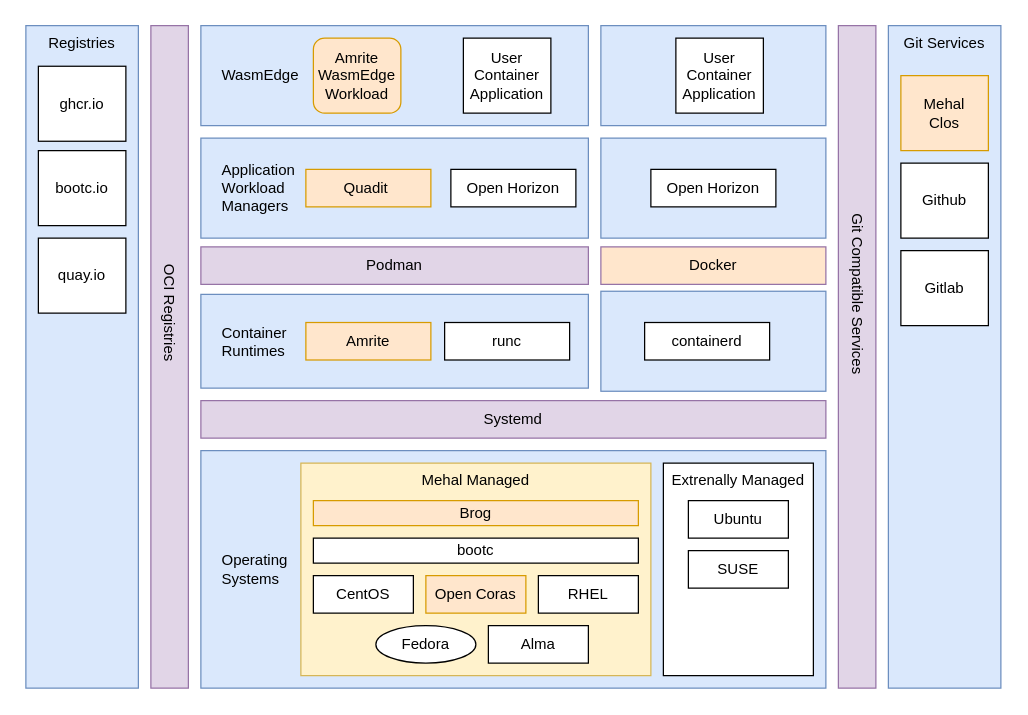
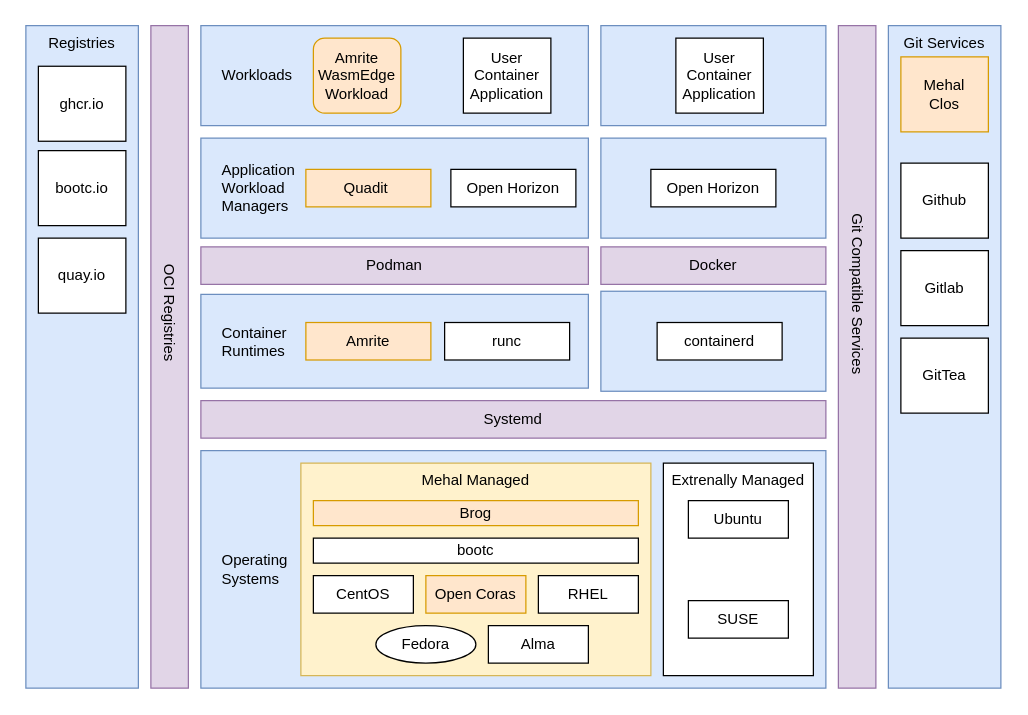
  <mxCell id="0" />
  <mxCell id="1" parent="0" />
  <mxCell id="2" value="" style="rounded=0;whiteSpace=wrap;html=1;align=left;spacingTop=0;spacingRight=-12;spacingLeft=15;fillColor=#dae8fc;strokeColor=#6c8ebf;" parent="1" vertex="1"><mxGeometry x="480" y="110" width="180" height="80" as="geometry" /></mxCell>
  <mxCell id="3" value="" style="rounded=0;whiteSpace=wrap;html=1;align=left;spacingTop=0;spacingRight=-12;spacingLeft=15;fillColor=#dae8fc;strokeColor=#6c8ebf;" parent="1" vertex="1"><mxGeometry x="480" y="20" width="180" height="80" as="geometry" /></mxCell>
  <mxCell id="4" value="Operating&amp;nbsp;&lt;div&gt;Systems&lt;/div&gt;" style="rounded=0;whiteSpace=wrap;html=1;align=left;spacingTop=0;spacingRight=-12;spacingLeft=15;fillColor=#dae8fc;strokeColor=#6c8ebf;" parent="1" vertex="1"><mxGeometry x="160" y="360" width="500" height="190" as="geometry" /></mxCell>
  <mxCell id="5" value="Mehal Managed" style="rounded=0;whiteSpace=wrap;html=1;verticalAlign=top;fillColor=#fff2cc;strokeColor=#d6b656;" parent="1" vertex="1"><mxGeometry x="240" y="370" width="280" height="170" as="geometry" /></mxCell>
- <mxCell id="6" value="WasmEdge" style="rounded=0;whiteSpace=wrap;html=1;align=left;spacingTop=0;spacingRight=-12;spacingLeft=15;fillColor=#dae8fc;strokeColor=#6c8ebf;" parent="1" vertex="1"><mxGeometry x="160" y="20" width="310" height="80" as="geometry" /></mxCell>
+ <mxCell id="6" value="Workloads" style="rounded=0;whiteSpace=wrap;html=1;align=left;spacingTop=0;spacingRight=-12;spacingLeft=15;fillColor=#dae8fc;strokeColor=#6c8ebf;" parent="1" vertex="1"><mxGeometry x="160" y="20" width="310" height="80" as="geometry" /></mxCell>
  <mxCell id="7" value="User&lt;div&gt;Container&lt;br&gt;&lt;div&gt;Application&lt;/div&gt;&lt;/div&gt;" style="rounded=0;whiteSpace=wrap;html=1;" parent="1" vertex="1"><mxGeometry x="540" y="30" width="70" height="60" as="geometry" /></mxCell>
  <mxCell id="8" value="Extrenally Managed" style="rounded=0;whiteSpace=wrap;html=1;verticalAlign=top;" parent="1" vertex="1"><mxGeometry x="530" y="370" width="120" height="170" as="geometry" /></mxCell>
  <mxCell id="9" value="bootc" style="rounded=0;whiteSpace=wrap;html=1;" parent="1" vertex="1"><mxGeometry x="250" y="430" width="260" height="20" as="geometry" /></mxCell>
  <mxCell id="10" value="Brog" style="rounded=0;whiteSpace=wrap;html=1;fillColor=#ffe6cc;strokeColor=#d79b00;" parent="1" vertex="1"><mxGeometry x="250" y="400" width="260" height="20" as="geometry" /></mxCell>
  <mxCell id="11" value="Ubuntu" style="rounded=0;whiteSpace=wrap;html=1;" parent="1" vertex="1"><mxGeometry x="550" y="400" width="80" height="30" as="geometry" /></mxCell>
  <mxCell id="12" value="Systemd" style="rounded=0;whiteSpace=wrap;html=1;align=center;spacingTop=0;spacingRight=0;spacingLeft=0;fillColor=#e1d5e7;strokeColor=#9673a6;" parent="1" vertex="1"><mxGeometry x="160" y="320" width="500" height="30" as="geometry" /></mxCell>
  <mxCell id="13" value="Container&amp;nbsp;&lt;div&gt;Runtimes&lt;/div&gt;" style="rounded=0;whiteSpace=wrap;html=1;align=left;spacingTop=0;spacingRight=0;spacingLeft=15;verticalAlign=middle;fillColor=#dae8fc;strokeColor=#6c8ebf;" parent="1" vertex="1"><mxGeometry x="160" y="235" width="310" height="75" as="geometry" /></mxCell>
  <mxCell id="14" value="Git Services" style="rounded=0;whiteSpace=wrap;html=1;align=center;spacingTop=0;spacingRight=0;spacingLeft=0;verticalAlign=top;fillColor=#dae8fc;strokeColor=#6c8ebf;" parent="1" vertex="1"><mxGeometry x="710" y="20" width="90" height="530" as="geometry" /></mxCell>
- <mxCell id="15" value="Mehal&lt;div&gt;Clos&lt;/div&gt;" style="rounded=0;whiteSpace=wrap;html=1;fillColor=#ffe6cc;strokeColor=#d79b00;" parent="1" vertex="1"><mxGeometry x="720" y="60" width="70" height="60" as="geometry" /></mxCell>
+ <mxCell id="15" value="Mehal&lt;div&gt;Clos&lt;/div&gt;" style="rounded=0;whiteSpace=wrap;html=1;fillColor=#ffe6cc;strokeColor=#d79b00;" parent="1" vertex="1"><mxGeometry x="720" y="45" width="70" height="60" as="geometry" /></mxCell>
  <mxCell id="16" value="Github" style="rounded=0;whiteSpace=wrap;html=1;" parent="1" vertex="1"><mxGeometry x="720" y="130" width="70" height="60" as="geometry" /></mxCell>
  <mxCell id="17" value="Gitlab" style="rounded=0;whiteSpace=wrap;html=1;" parent="1" vertex="1"><mxGeometry x="720" y="200" width="70" height="60" as="geometry" /></mxCell>
- <mxCell id="19" value="SUSE" style="rounded=0;whiteSpace=wrap;html=1;" parent="1" vertex="1"><mxGeometry x="550" y="440" width="80" height="30" as="geometry" /></mxCell>
+ <mxCell id="18" value="GitTea" style="rounded=0;whiteSpace=wrap;html=1;" parent="1" vertex="1"><mxGeometry x="720" y="270" width="70" height="60" as="geometry" /></mxCell>
+ <mxCell id="19" value="SUSE" style="rounded=0;whiteSpace=wrap;html=1;" parent="1" vertex="1"><mxGeometry x="550" y="480" width="80" height="30" as="geometry" /></mxCell>
  <mxCell id="20" value="Amrite" style="rounded=0;whiteSpace=wrap;html=1;fillColor=#ffe6cc;strokeColor=#d79b00;" parent="1" vertex="1"><mxGeometry x="244" y="257.5" width="100" height="30" as="geometry" /></mxCell>
  <mxCell id="21" value="" style="rounded=0;whiteSpace=wrap;html=1;align=center;spacingTop=0;spacingRight=0;spacingLeft=0;fillColor=#e1d5e7;strokeColor=#9673a6;direction=south;" parent="1" vertex="1"><mxGeometry x="670" y="20" width="30" height="530" as="geometry" /></mxCell>
  <mxCell id="22" value="Open Coras" style="rounded=0;whiteSpace=wrap;html=1;fillColor=#ffe6cc;strokeColor=#d79b00;" parent="1" vertex="1"><mxGeometry x="340" y="460" width="80" height="30" as="geometry" /></mxCell>
  <mxCell id="23" value="RHEL" style="rounded=0;whiteSpace=wrap;html=1;" parent="1" vertex="1"><mxGeometry x="430" y="460" width="80" height="30" as="geometry" /></mxCell>
  <mxCell id="24" value="CentOS" style="rounded=0;whiteSpace=wrap;html=1;" parent="1" vertex="1"><mxGeometry x="250" y="460" width="80" height="30" as="geometry" /></mxCell>
  <mxCell id="25" value="Fedora" style="ellipse;whiteSpace=wrap;html=1;" parent="1" vertex="1"><mxGeometry x="300" y="500" width="80" height="30" as="geometry" /></mxCell>
  <mxCell id="26" value="Alma" style="rounded=0;whiteSpace=wrap;html=1;" parent="1" vertex="1"><mxGeometry x="390" y="500" width="80" height="30" as="geometry" /></mxCell>
  <mxCell id="27" value="runc" style="rounded=0;whiteSpace=wrap;html=1;" parent="1" vertex="1"><mxGeometry x="355" y="257.5" width="100" height="30" as="geometry" /></mxCell>
  <mxCell id="28" value="Application&amp;nbsp;&lt;div&gt;Workload&lt;/div&gt;&lt;div&gt;Managers&lt;/div&gt;" style="rounded=0;whiteSpace=wrap;html=1;align=left;spacingTop=0;spacingRight=-12;spacingLeft=15;fillColor=#dae8fc;strokeColor=#6c8ebf;" parent="1" vertex="1"><mxGeometry x="160" y="110" width="310" height="80" as="geometry" /></mxCell>
  <mxCell id="29" value="&lt;span style=&quot;background-color: transparent; color: light-dark(rgb(0, 0, 0), rgb(255, 255, 255));&quot;&gt;Quadit&amp;nbsp;&lt;/span&gt;" style="rounded=0;whiteSpace=wrap;html=1;fillColor=#ffe6cc;strokeColor=#d79b00;" parent="1" vertex="1"><mxGeometry x="244" y="135" width="100" height="30" as="geometry" /></mxCell>
  <mxCell id="30" value="Open Horizon" style="rounded=0;whiteSpace=wrap;html=1;" parent="1" vertex="1"><mxGeometry x="360" y="135" width="100" height="30" as="geometry" /></mxCell>
  <mxCell id="31" value="User&lt;div&gt;Container&lt;br&gt;&lt;div&gt;Application&lt;/div&gt;&lt;/div&gt;" style="rounded=0;whiteSpace=wrap;html=1;" parent="1" vertex="1"><mxGeometry x="370" y="30" width="70" height="60" as="geometry" /></mxCell>
  <mxCell id="32" value="Amrite WasmEdge&lt;div&gt;Workload&lt;/div&gt;" style="whiteSpace=wrap;html=1;fillColor=#ffe6cc;strokeColor=#d79b00;rounded=1;" parent="1" vertex="1"><mxGeometry x="250" y="30" width="70" height="60" as="geometry" /></mxCell>
  <mxCell id="33" value="Podman" style="rounded=0;whiteSpace=wrap;html=1;align=center;spacingTop=0;spacingRight=0;spacingLeft=0;fillColor=#e1d5e7;strokeColor=#9673a6;" parent="1" vertex="1"><mxGeometry x="160" y="197" width="310" height="30" as="geometry" /></mxCell>
  <mxCell id="34" value="Git Compatible Services" style="text;html=1;align=center;verticalAlign=middle;whiteSpace=wrap;rounded=0;rotation=90;" parent="1" vertex="1"><mxGeometry x="575" y="220" width="220" height="30" as="geometry" /></mxCell>
  <mxCell id="35" value="" style="rounded=0;whiteSpace=wrap;html=1;align=center;spacingTop=0;spacingRight=0;spacingLeft=0;fillColor=#e1d5e7;strokeColor=#9673a6;direction=south;" parent="1" vertex="1"><mxGeometry x="120" y="20" width="30" height="530" as="geometry" /></mxCell>
  <mxCell id="36" value="OCI Registries" style="text;html=1;align=center;verticalAlign=middle;whiteSpace=wrap;rounded=0;rotation=90;" parent="1" vertex="1"><mxGeometry x="25" y="235" width="220" height="30" as="geometry" /></mxCell>
  <mxCell id="37" value="Registries" style="rounded=0;whiteSpace=wrap;html=1;align=center;spacingTop=0;spacingRight=0;spacingLeft=0;verticalAlign=top;fillColor=#dae8fc;strokeColor=#6c8ebf;" parent="1" vertex="1"><mxGeometry x="20" y="20" width="90" height="530" as="geometry" /></mxCell>
  <mxCell id="38" value="ghcr.io" style="rounded=0;whiteSpace=wrap;html=1;" parent="1" vertex="1"><mxGeometry x="30" y="52.5" width="70" height="60" as="geometry" /></mxCell>
  <mxCell id="39" value="bootc.io" style="rounded=0;whiteSpace=wrap;html=1;" parent="1" vertex="1"><mxGeometry x="30" y="120" width="70" height="60" as="geometry" /></mxCell>
  <mxCell id="40" value="quay.io" style="rounded=0;whiteSpace=wrap;html=1;" parent="1" vertex="1"><mxGeometry x="30" y="190" width="70" height="60" as="geometry" /></mxCell>
- <mxCell id="41" value="Docker" style="rounded=0;whiteSpace=wrap;html=1;align=center;spacingTop=0;spacingRight=0;spacingLeft=0;fillColor=#ffe6cc;strokeColor=#9673a6;" parent="1" vertex="1"><mxGeometry x="480" y="197" width="180" height="30" as="geometry" /></mxCell>
+ <mxCell id="41" value="Docker" style="rounded=0;whiteSpace=wrap;html=1;align=center;spacingTop=0;spacingRight=0;spacingLeft=0;fillColor=#e1d5e7;strokeColor=#9673a6;" parent="1" vertex="1"><mxGeometry x="480" y="197" width="180" height="30" as="geometry" /></mxCell>
  <mxCell id="42" value="Open Horizon" style="rounded=0;whiteSpace=wrap;html=1;" parent="1" vertex="1"><mxGeometry x="520" y="135" width="100" height="30" as="geometry" /></mxCell>
  <mxCell id="43" value="" style="rounded=0;whiteSpace=wrap;html=1;align=left;spacingTop=0;spacingRight=-12;spacingLeft=15;fillColor=#dae8fc;strokeColor=#6c8ebf;" parent="1" vertex="1"><mxGeometry x="480" y="232.5" width="180" height="80" as="geometry" /></mxCell>
- <mxCell id="44" value="containerd" style="rounded=0;whiteSpace=wrap;html=1;" parent="1" vertex="1"><mxGeometry x="515" y="257.5" width="100" height="30" as="geometry" /></mxCell>
+ <mxCell id="44" value="containerd" style="rounded=0;whiteSpace=wrap;html=1;" parent="1" vertex="1"><mxGeometry x="525" y="257.5" width="100" height="30" as="geometry" /></mxCell>
